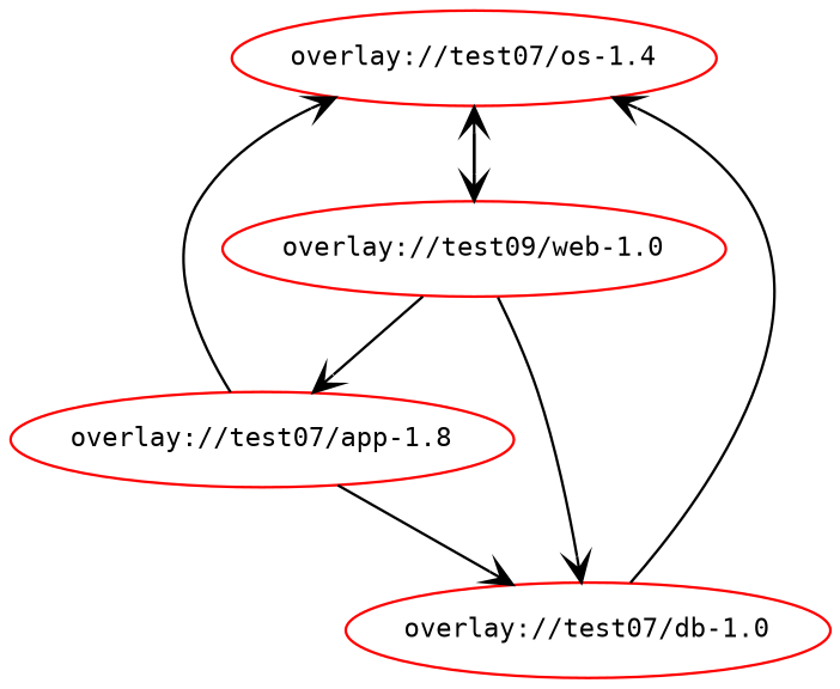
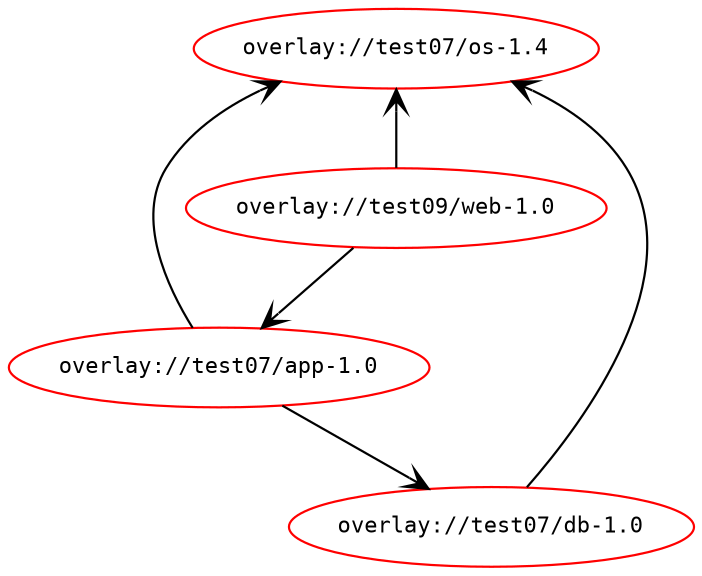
  digraph {
    compound=true
    concentrate=true
    fontname="DejaVu Sans Mono"
    newrank=true
    rankdir=TD
    node [color=red fontname="DejaVu Sans Mono" fontsize=10]
    edge [arrowhead=vee fontname="DejaVu Sans Mono"]
    n1 [label="overlay://test07/os-1.4"]
    n2 [label="overlay://test09/web-1.0"]
-   "overlay://test07/app-1.0" [label="overlay://test07/app-1.8"]
+   "overlay://test07/app-1.0"
    "overlay://test07/db-1.0"
-   n1 -> n2
    n2 -> n1
    n2 -> "overlay://test07/app-1.0"
-   n2 -> "overlay://test07/db-1.0"
    "overlay://test07/app-1.0" -> n1
    "overlay://test07/app-1.0" -> "overlay://test07/db-1.0"
    "overlay://test07/db-1.0" -> n1
  }
